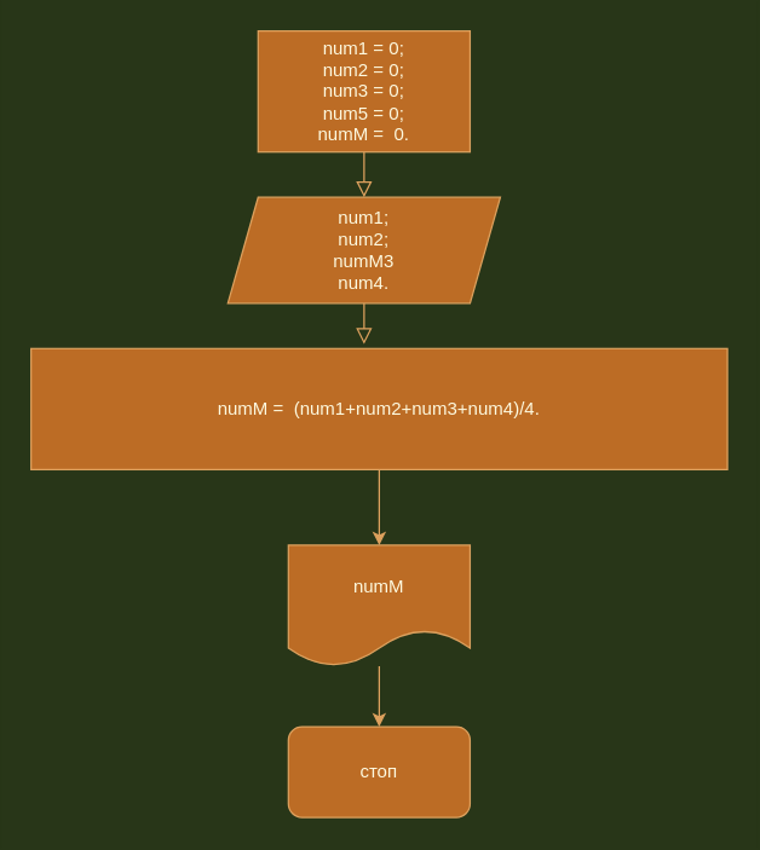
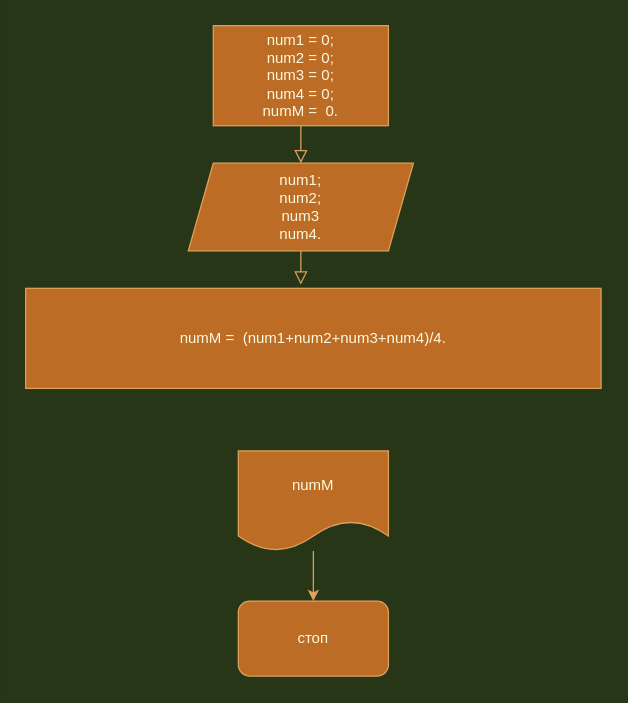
  <mxCell id="0" />
  <mxCell id="1" parent="0" />
- <mxCell id="2" value="num1 = 0;&lt;br&gt;num2 = 0;&lt;br&gt;num3 = 0;&lt;br&gt;num5 = 0;&lt;br&gt;numM =&amp;nbsp; 0." style="rounded=0;whiteSpace=wrap;html=1;fillColor=#BC6C25;strokeColor=#DDA15E;fontColor=#FEFAE0;" vertex="1" parent="1"><mxGeometry x="170" y="20" width="140" height="80" as="geometry" /></mxCell>
- <mxCell id="3" value="num1;&lt;br&gt;num2;&lt;br&gt;numM3&lt;br&gt;num4." style="shape=parallelogram;perimeter=parallelogramPerimeter;whiteSpace=wrap;html=1;fixedSize=1;fillColor=#BC6C25;strokeColor=#DDA15E;fontColor=#FEFAE0;" vertex="1" parent="1"><mxGeometry x="150" y="130" width="180" height="70" as="geometry" /></mxCell>
+ <mxCell id="2" value="num1 = 0;&lt;br&gt;num2 = 0;&lt;br&gt;num3 = 0;&lt;br&gt;num4 = 0;&lt;br&gt;numM =&amp;nbsp; 0." style="rounded=0;whiteSpace=wrap;html=1;fillColor=#BC6C25;strokeColor=#DDA15E;fontColor=#FEFAE0;" vertex="1" parent="1"><mxGeometry x="170" y="20" width="140" height="80" as="geometry" /></mxCell>
+ <mxCell id="3" value="num1;&lt;br&gt;num2;&lt;br&gt;num3&lt;br&gt;num4." style="shape=parallelogram;perimeter=parallelogramPerimeter;whiteSpace=wrap;html=1;fixedSize=1;fillColor=#BC6C25;strokeColor=#DDA15E;fontColor=#FEFAE0;" vertex="1" parent="1"><mxGeometry x="150" y="130" width="180" height="70" as="geometry" /></mxCell>
  <mxCell id="4" value="" style="rounded=0;html=1;jettySize=auto;orthogonalLoop=1;fontSize=11;endArrow=block;endFill=0;endSize=8;strokeWidth=1;shadow=0;labelBackgroundColor=none;entryX=0.5;entryY=0;entryDx=0;entryDy=0;exitX=0.5;exitY=1;exitDx=0;exitDy=0;strokeColor=#DDA15E;fontColor=#FEFAE0;" edge="1" parent="1" source="2" target="3"><mxGeometry y="10" relative="1" as="geometry"><mxPoint as="offset" /><mxPoint x="250" y="110" as="sourcePoint" /><mxPoint x="250" y="140" as="targetPoint" /></mxGeometry></mxCell>
- <mxCell id="5" value="" style="edgeStyle=none;rounded=0;orthogonalLoop=1;jettySize=auto;html=1;labelBackgroundColor=#283618;strokeColor=#DDA15E;fontColor=#FEFAE0;" edge="1" parent="1" source="6" target="9"><mxGeometry relative="1" as="geometry" /></mxCell>
  <mxCell id="6" value="numM =&amp;nbsp; (num1+num2+num3+num4)/4." style="rounded=0;whiteSpace=wrap;html=1;fillColor=#BC6C25;strokeColor=#DDA15E;fontColor=#FEFAE0;" vertex="1" parent="1"><mxGeometry x="20" y="230" width="460" height="80" as="geometry" /></mxCell>
  <mxCell id="7" value="" style="rounded=0;html=1;jettySize=auto;orthogonalLoop=1;fontSize=11;endArrow=block;endFill=0;endSize=8;strokeWidth=1;shadow=0;labelBackgroundColor=none;exitX=0.5;exitY=1;exitDx=0;exitDy=0;strokeColor=#DDA15E;fontColor=#FEFAE0;" edge="1" parent="1"><mxGeometry y="10" relative="1" as="geometry"><mxPoint as="offset" /><mxPoint x="240" y="200" as="sourcePoint" /><mxPoint x="240" y="227" as="targetPoint" /></mxGeometry></mxCell>
  <mxCell id="8" value="" style="edgeStyle=none;rounded=0;orthogonalLoop=1;jettySize=auto;html=1;labelBackgroundColor=#283618;strokeColor=#DDA15E;fontColor=#FEFAE0;" edge="1" parent="1" source="9"><mxGeometry relative="1" as="geometry"><mxPoint x="250" y="480" as="targetPoint" /></mxGeometry></mxCell>
  <mxCell id="9" value="numM" style="shape=document;whiteSpace=wrap;html=1;boundedLbl=1;rounded=0;fillColor=#BC6C25;strokeColor=#DDA15E;fontColor=#FEFAE0;" vertex="1" parent="1"><mxGeometry x="190" y="360" width="120" height="80" as="geometry" /></mxCell>
  <mxCell id="10" value="стоп" style="rounded=1;whiteSpace=wrap;html=1;fillColor=#BC6C25;strokeColor=#DDA15E;fontColor=#FEFAE0;" vertex="1" parent="1"><mxGeometry x="190" y="480" width="120" height="60" as="geometry" /></mxCell>
